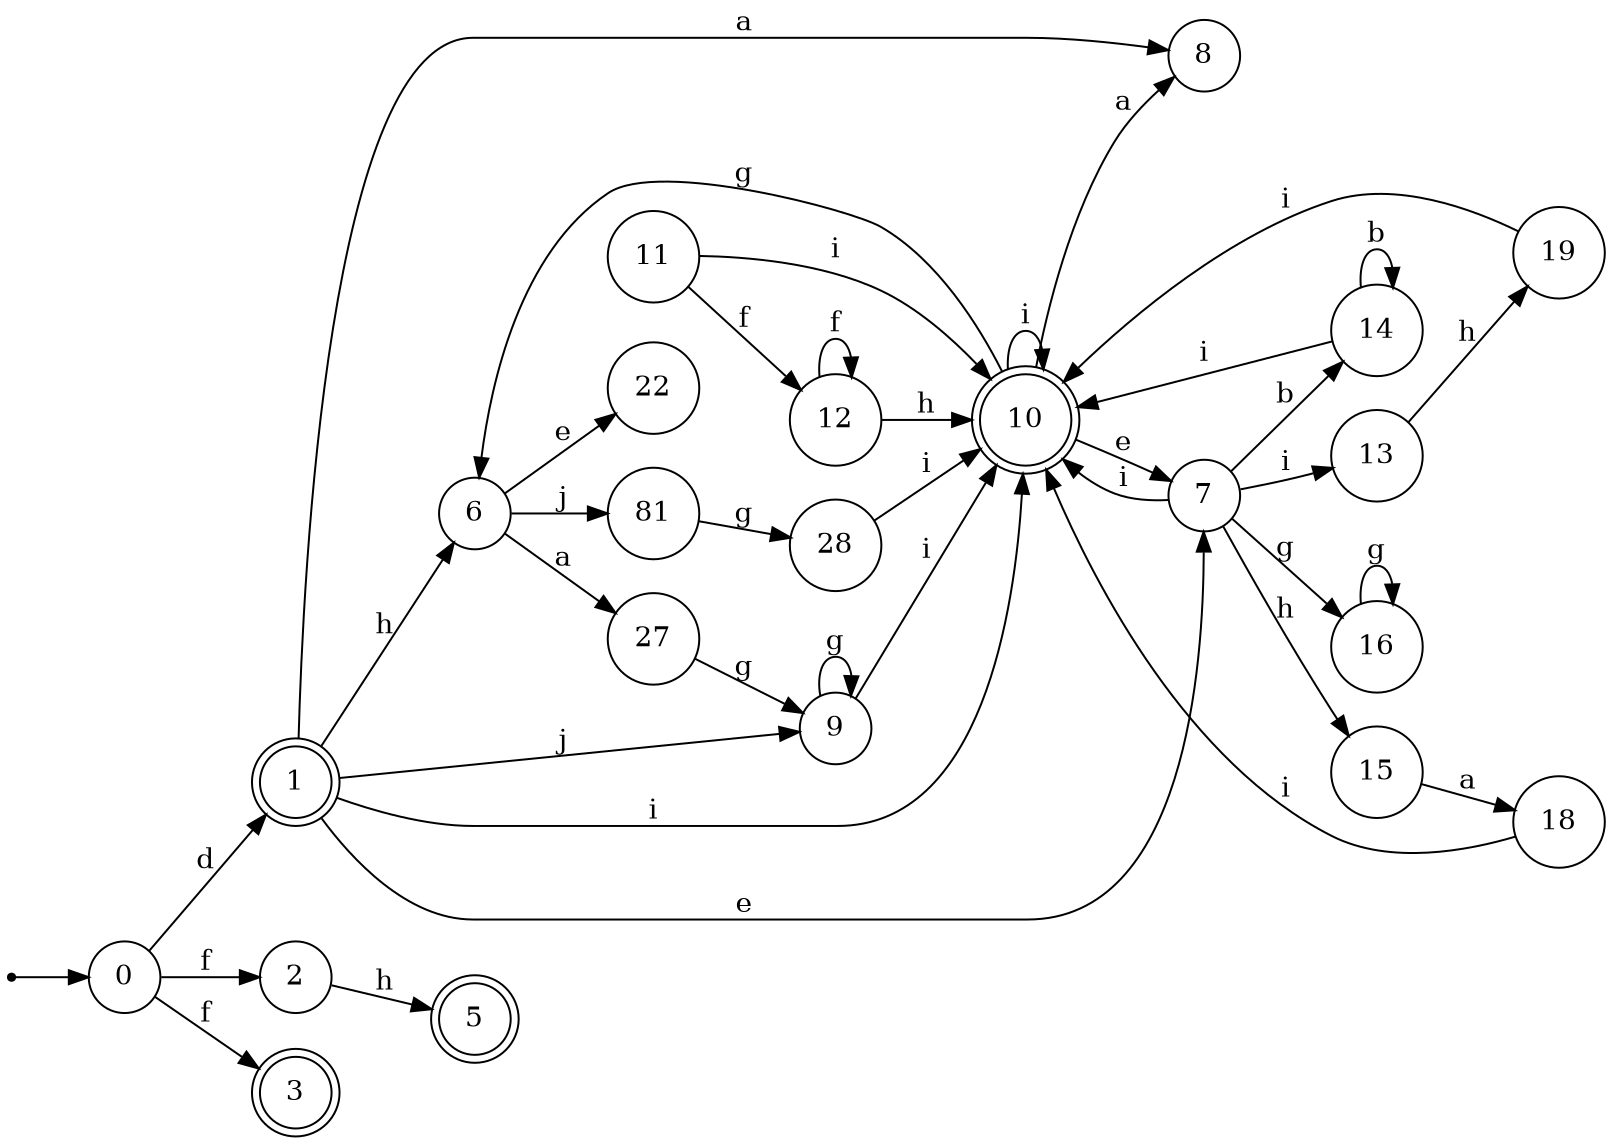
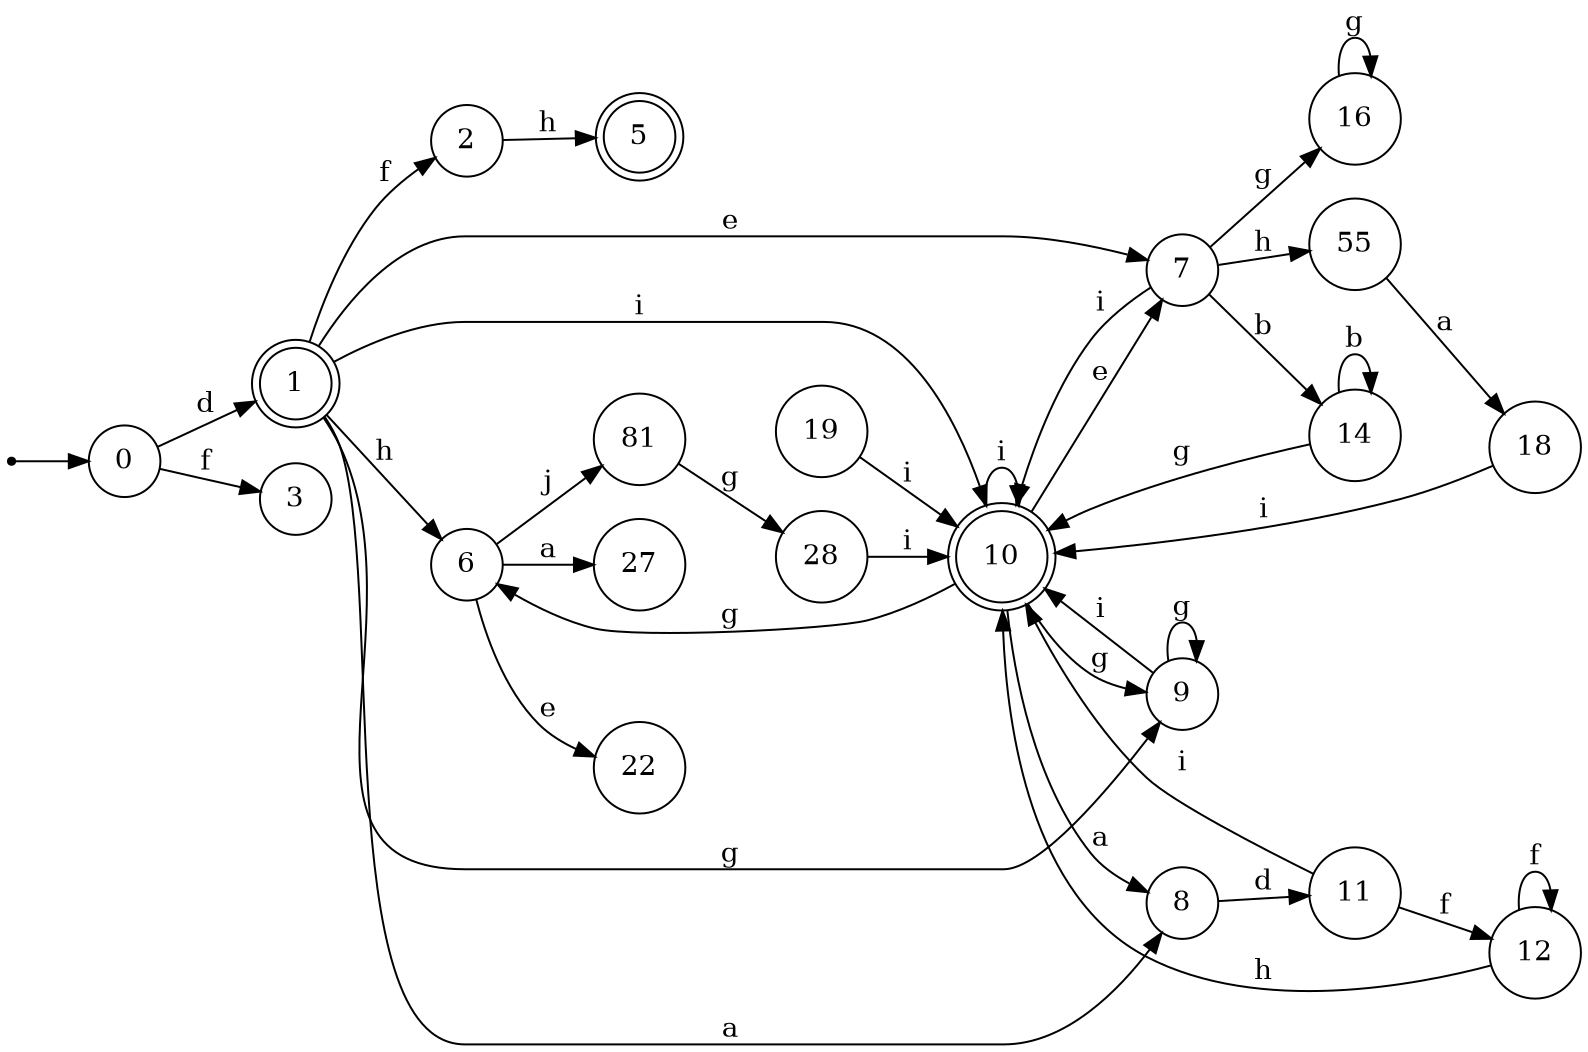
  digraph {
    rankdir=LR
    node [shape=circle]
    dummy0 [shape=point]
    0
    1 [shape=doublecircle]
    2
-   3 [shape=doublecircle]
+   3
    6
    7
    8
    9
    10 [shape=doublecircle]
    5 [shape=doublecircle]
    n12 [label=27]
    n13 [label=81]
    22
-   13
    14
-   15
+   15 [label=55]
    16
    11
    n20 [label=28]
    19
    18
    12
    dummy0 -> 0
    0 -> 1 [label=d]
-   0 -> 2 [label=f]
+   1 -> 2 [label=f]
    0 -> 3 [label=f]
    1 -> 6 [label=h]
    1 -> 7 [label=e]
    1 -> 8 [label=a]
-   1 -> 9 [label=j]
+   1 -> 9 [label=g]
    1 -> 10 [label=i]
    2 -> 5 [label=h]
    6 -> n12 [label=a]
    6 -> n13 [label=j]
    6 -> 22 [label=e]
    7 -> 10 [label=i]
-   7 -> 13 [label=i]
    7 -> 14 [label=b]
    7 -> 15 [label=h]
    7 -> 16 [label=g]
+   8 -> 11 [label=d]
    9 -> 9 [label=g]
    9 -> 10 [label=i]
    10 -> 6 [label=g]
    10 -> 7 [label=e]
    10 -> 8 [label=a]
-   n12 -> 9 [label=g]
+   10 -> 9 [label=g]
    10 -> 10 [label=i]
    n13 -> n20 [label=g]
-   13 -> 19 [label=h]
-   14 -> 10 [label=i]
+   14 -> 10 [label=g]
    14 -> 14 [label=b]
    15 -> 18 [label=a]
    16 -> 16 [label=g]
    11 -> 10 [label=i]
    11 -> 12 [label=f]
    n20 -> 10 [label=i]
    19 -> 10 [label=i]
    18 -> 10 [label=i]
    12 -> 10 [label=h]
    12 -> 12 [label=f]
  }
